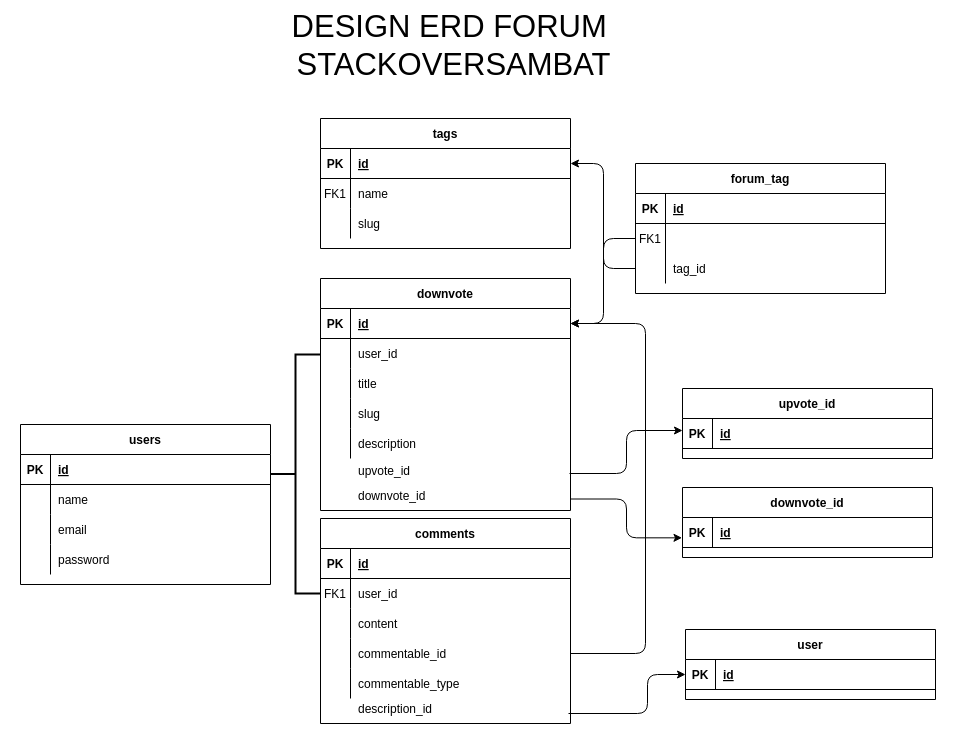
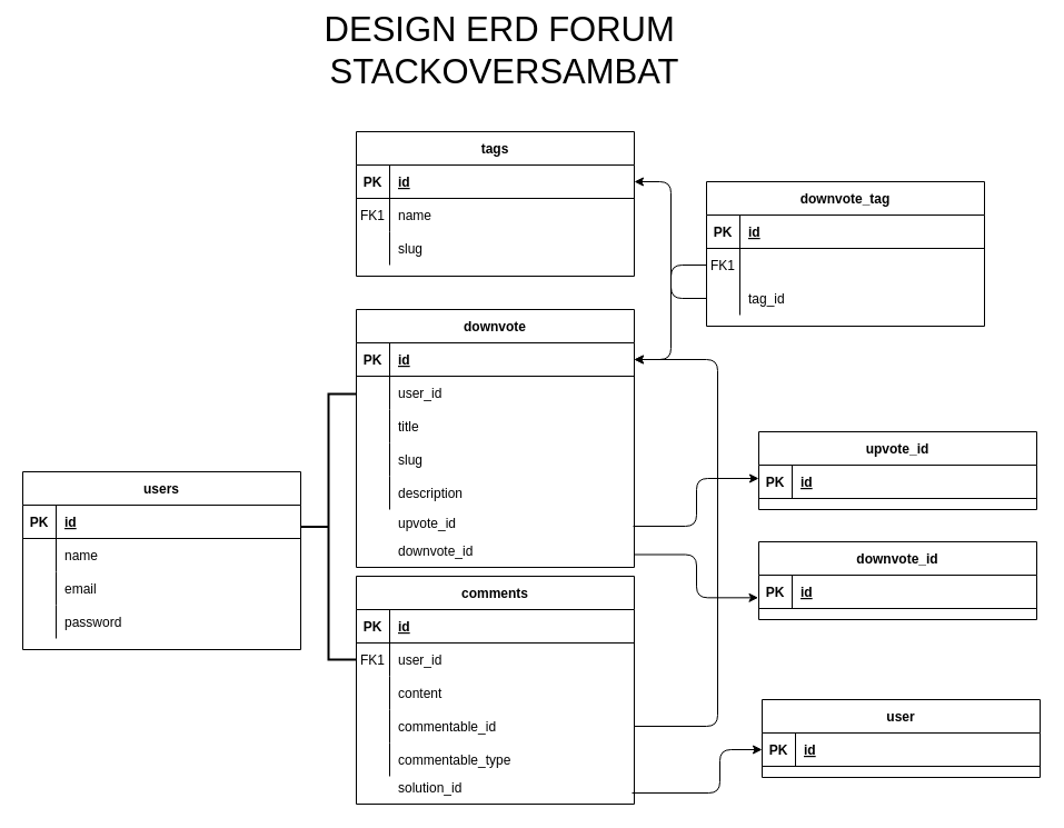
  <mxCell id="0" />
  <mxCell id="1" parent="0" />
  <mxCell id="2" value="&lt;font style=&quot;font-size: 31px&quot;&gt;DESIGN ERD FORUM&amp;nbsp;&lt;br&gt;STACKOVERSAMBAT&lt;/font&gt;" style="text;html=1;resizable=0;autosize=1;align=center;verticalAlign=middle;points=[];fillColor=none;strokeColor=none;rounded=0;" parent="1" vertex="1"><mxGeometry x="283" y="20" width="340" height="50" as="geometry" /></mxCell>
  <mxCell id="3" value="tags" style="shape=table;startSize=30;container=1;collapsible=1;childLayout=tableLayout;fixedRows=1;rowLines=0;fontStyle=1;align=center;resizeLast=1;" parent="1" vertex="1"><mxGeometry x="320" y="118" width="250" height="130" as="geometry" /></mxCell>
  <mxCell id="4" value="" style="shape=partialRectangle;collapsible=0;dropTarget=0;pointerEvents=0;fillColor=none;points=[[0,0.5],[1,0.5]];portConstraint=eastwest;top=0;left=0;right=0;bottom=1;" parent="3" vertex="1"><mxGeometry y="30" width="250" height="30" as="geometry" /></mxCell>
  <mxCell id="5" value="PK" style="shape=partialRectangle;overflow=hidden;connectable=0;fillColor=none;top=0;left=0;bottom=0;right=0;fontStyle=1;" parent="4" vertex="1"><mxGeometry width="30" height="30" as="geometry" /></mxCell>
  <mxCell id="6" value="id" style="shape=partialRectangle;overflow=hidden;connectable=0;fillColor=none;top=0;left=0;bottom=0;right=0;align=left;spacingLeft=6;fontStyle=5;" parent="4" vertex="1"><mxGeometry x="30" width="220" height="30" as="geometry" /></mxCell>
  <mxCell id="7" value="" style="shape=partialRectangle;collapsible=0;dropTarget=0;pointerEvents=0;fillColor=none;points=[[0,0.5],[1,0.5]];portConstraint=eastwest;top=0;left=0;right=0;bottom=0;" parent="3" vertex="1"><mxGeometry y="60" width="250" height="30" as="geometry" /></mxCell>
  <mxCell id="8" value="FK1" style="shape=partialRectangle;overflow=hidden;connectable=0;fillColor=none;top=0;left=0;bottom=0;right=0;" parent="7" vertex="1"><mxGeometry width="30" height="30" as="geometry" /></mxCell>
  <mxCell id="9" value="name" style="shape=partialRectangle;overflow=hidden;connectable=0;fillColor=none;top=0;left=0;bottom=0;right=0;align=left;spacingLeft=6;" parent="7" vertex="1"><mxGeometry x="30" width="220" height="30" as="geometry" /></mxCell>
  <mxCell id="10" value="" style="shape=partialRectangle;collapsible=0;dropTarget=0;pointerEvents=0;fillColor=none;points=[[0,0.5],[1,0.5]];portConstraint=eastwest;top=0;left=0;right=0;bottom=0;" parent="3" vertex="1"><mxGeometry y="90" width="250" height="30" as="geometry" /></mxCell>
  <mxCell id="11" value="" style="shape=partialRectangle;overflow=hidden;connectable=0;fillColor=none;top=0;left=0;bottom=0;right=0;" parent="10" vertex="1"><mxGeometry width="30" height="30" as="geometry" /></mxCell>
  <mxCell id="12" value="slug" style="shape=partialRectangle;overflow=hidden;connectable=0;fillColor=none;top=0;left=0;bottom=0;right=0;align=left;spacingLeft=6;" parent="10" vertex="1"><mxGeometry x="30" width="220" height="30" as="geometry" /></mxCell>
  <mxCell id="13" value="downvote" style="shape=table;startSize=30;container=1;collapsible=1;childLayout=tableLayout;fixedRows=1;rowLines=0;fontStyle=1;align=center;resizeLast=1;" parent="1" vertex="1"><mxGeometry x="320" y="278" width="250" height="232" as="geometry" /></mxCell>
  <mxCell id="14" value="" style="shape=partialRectangle;collapsible=0;dropTarget=0;pointerEvents=0;fillColor=none;points=[[0,0.5],[1,0.5]];portConstraint=eastwest;top=0;left=0;right=0;bottom=1;" parent="13" vertex="1"><mxGeometry y="30" width="250" height="30" as="geometry" /></mxCell>
  <mxCell id="15" value="PK" style="shape=partialRectangle;overflow=hidden;connectable=0;fillColor=none;top=0;left=0;bottom=0;right=0;fontStyle=1;" parent="14" vertex="1"><mxGeometry width="30" height="30" as="geometry" /></mxCell>
  <mxCell id="16" value="id" style="shape=partialRectangle;overflow=hidden;connectable=0;fillColor=none;top=0;left=0;bottom=0;right=0;align=left;spacingLeft=6;fontStyle=5;" parent="14" vertex="1"><mxGeometry x="30" width="220" height="30" as="geometry" /></mxCell>
  <mxCell id="17" value="" style="shape=partialRectangle;collapsible=0;dropTarget=0;pointerEvents=0;fillColor=none;points=[[0,0.5],[1,0.5]];portConstraint=eastwest;top=0;left=0;right=0;bottom=0;" parent="13" vertex="1"><mxGeometry y="60" width="250" height="30" as="geometry" /></mxCell>
  <mxCell id="18" value="" style="shape=partialRectangle;overflow=hidden;connectable=0;fillColor=none;top=0;left=0;bottom=0;right=0;" parent="17" vertex="1"><mxGeometry width="30" height="30" as="geometry" /></mxCell>
  <mxCell id="19" value="user_id" style="shape=partialRectangle;overflow=hidden;connectable=0;fillColor=none;top=0;left=0;bottom=0;right=0;align=left;spacingLeft=6;" parent="17" vertex="1"><mxGeometry x="30" width="220" height="30" as="geometry" /></mxCell>
  <mxCell id="20" style="shape=partialRectangle;collapsible=0;dropTarget=0;pointerEvents=0;fillColor=none;points=[[0,0.5],[1,0.5]];portConstraint=eastwest;top=0;left=0;right=0;bottom=0;" parent="13" vertex="1"><mxGeometry y="90" width="250" height="30" as="geometry" /></mxCell>
  <mxCell id="21" style="shape=partialRectangle;overflow=hidden;connectable=0;fillColor=none;top=0;left=0;bottom=0;right=0;" parent="20" vertex="1"><mxGeometry width="30" height="30" as="geometry" /></mxCell>
  <mxCell id="22" value="title" style="shape=partialRectangle;overflow=hidden;connectable=0;fillColor=none;top=0;left=0;bottom=0;right=0;align=left;spacingLeft=6;" parent="20" vertex="1"><mxGeometry x="30" width="220" height="30" as="geometry" /></mxCell>
  <mxCell id="23" style="shape=partialRectangle;collapsible=0;dropTarget=0;pointerEvents=0;fillColor=none;points=[[0,0.5],[1,0.5]];portConstraint=eastwest;top=0;left=0;right=0;bottom=0;" parent="13" vertex="1"><mxGeometry y="120" width="250" height="30" as="geometry" /></mxCell>
  <mxCell id="24" style="shape=partialRectangle;overflow=hidden;connectable=0;fillColor=none;top=0;left=0;bottom=0;right=0;" parent="23" vertex="1"><mxGeometry width="30" height="30" as="geometry" /></mxCell>
  <mxCell id="25" value="slug" style="shape=partialRectangle;overflow=hidden;connectable=0;fillColor=none;top=0;left=0;bottom=0;right=0;align=left;spacingLeft=6;" parent="23" vertex="1"><mxGeometry x="30" width="220" height="30" as="geometry" /></mxCell>
  <mxCell id="26" style="shape=partialRectangle;collapsible=0;dropTarget=0;pointerEvents=0;fillColor=none;points=[[0,0.5],[1,0.5]];portConstraint=eastwest;top=0;left=0;right=0;bottom=0;" parent="13" vertex="1"><mxGeometry y="150" width="250" height="30" as="geometry" /></mxCell>
  <mxCell id="27" style="shape=partialRectangle;overflow=hidden;connectable=0;fillColor=none;top=0;left=0;bottom=0;right=0;" parent="26" vertex="1"><mxGeometry width="30" height="30" as="geometry" /></mxCell>
  <mxCell id="28" value="description" style="shape=partialRectangle;overflow=hidden;connectable=0;fillColor=none;top=0;left=0;bottom=0;right=0;align=left;spacingLeft=6;" parent="26" vertex="1"><mxGeometry x="30" width="220" height="30" as="geometry" /></mxCell>
  <mxCell id="29" value="comments" style="shape=table;startSize=30;container=1;collapsible=1;childLayout=tableLayout;fixedRows=1;rowLines=0;fontStyle=1;align=center;resizeLast=1;" parent="1" vertex="1"><mxGeometry x="320" y="518" width="250" height="205" as="geometry" /></mxCell>
  <mxCell id="30" value="" style="shape=partialRectangle;collapsible=0;dropTarget=0;pointerEvents=0;fillColor=none;points=[[0,0.5],[1,0.5]];portConstraint=eastwest;top=0;left=0;right=0;bottom=1;" parent="29" vertex="1"><mxGeometry y="30" width="250" height="30" as="geometry" /></mxCell>
  <mxCell id="31" value="PK" style="shape=partialRectangle;overflow=hidden;connectable=0;fillColor=none;top=0;left=0;bottom=0;right=0;fontStyle=1;" parent="30" vertex="1"><mxGeometry width="30" height="30" as="geometry" /></mxCell>
  <mxCell id="32" value="id" style="shape=partialRectangle;overflow=hidden;connectable=0;fillColor=none;top=0;left=0;bottom=0;right=0;align=left;spacingLeft=6;fontStyle=5;" parent="30" vertex="1"><mxGeometry x="30" width="220" height="30" as="geometry" /></mxCell>
  <mxCell id="33" value="" style="shape=partialRectangle;collapsible=0;dropTarget=0;pointerEvents=0;fillColor=none;points=[[0,0.5],[1,0.5]];portConstraint=eastwest;top=0;left=0;right=0;bottom=0;" parent="29" vertex="1"><mxGeometry y="60" width="250" height="30" as="geometry" /></mxCell>
  <mxCell id="34" value="FK1" style="shape=partialRectangle;overflow=hidden;connectable=0;fillColor=none;top=0;left=0;bottom=0;right=0;" parent="33" vertex="1"><mxGeometry width="30" height="30" as="geometry" /></mxCell>
  <mxCell id="35" value="user_id" style="shape=partialRectangle;overflow=hidden;connectable=0;fillColor=none;top=0;left=0;bottom=0;right=0;align=left;spacingLeft=6;" parent="33" vertex="1"><mxGeometry x="30" width="220" height="30" as="geometry" /></mxCell>
  <mxCell id="36" value="" style="shape=partialRectangle;collapsible=0;dropTarget=0;pointerEvents=0;fillColor=none;points=[[0,0.5],[1,0.5]];portConstraint=eastwest;top=0;left=0;right=0;bottom=0;" parent="29" vertex="1"><mxGeometry y="90" width="250" height="30" as="geometry" /></mxCell>
  <mxCell id="37" value="" style="shape=partialRectangle;overflow=hidden;connectable=0;fillColor=none;top=0;left=0;bottom=0;right=0;" parent="36" vertex="1"><mxGeometry width="30" height="30" as="geometry" /></mxCell>
  <mxCell id="38" value="content" style="shape=partialRectangle;overflow=hidden;connectable=0;fillColor=none;top=0;left=0;bottom=0;right=0;align=left;spacingLeft=6;" parent="36" vertex="1"><mxGeometry x="30" width="220" height="30" as="geometry" /></mxCell>
  <mxCell id="39" style="shape=partialRectangle;collapsible=0;dropTarget=0;pointerEvents=0;fillColor=none;points=[[0,0.5],[1,0.5]];portConstraint=eastwest;top=0;left=0;right=0;bottom=0;" parent="29" vertex="1"><mxGeometry y="120" width="250" height="30" as="geometry" /></mxCell>
  <mxCell id="40" style="shape=partialRectangle;overflow=hidden;connectable=0;fillColor=none;top=0;left=0;bottom=0;right=0;" parent="39" vertex="1"><mxGeometry width="30" height="30" as="geometry" /></mxCell>
  <mxCell id="41" value="commentable_id" style="shape=partialRectangle;overflow=hidden;connectable=0;fillColor=none;top=0;left=0;bottom=0;right=0;align=left;spacingLeft=6;" parent="39" vertex="1"><mxGeometry x="30" width="220" height="30" as="geometry" /></mxCell>
  <mxCell id="42" style="shape=partialRectangle;collapsible=0;dropTarget=0;pointerEvents=0;fillColor=none;points=[[0,0.5],[1,0.5]];portConstraint=eastwest;top=0;left=0;right=0;bottom=0;" parent="29" vertex="1"><mxGeometry y="150" width="250" height="30" as="geometry" /></mxCell>
  <mxCell id="43" style="shape=partialRectangle;overflow=hidden;connectable=0;fillColor=none;top=0;left=0;bottom=0;right=0;" parent="42" vertex="1"><mxGeometry width="30" height="30" as="geometry" /></mxCell>
  <mxCell id="44" value="commentable_type" style="shape=partialRectangle;overflow=hidden;connectable=0;fillColor=none;top=0;left=0;bottom=0;right=0;align=left;spacingLeft=6;" parent="42" vertex="1"><mxGeometry x="30" width="220" height="30" as="geometry" /></mxCell>
  <mxCell id="45" value="" style="strokeWidth=2;html=1;shape=mxgraph.flowchart.annotation_2;align=left;labelPosition=right;pointerEvents=1;" vertex="1" parent="1"><mxGeometry x="270" y="354" width="50" height="239" as="geometry" /></mxCell>
  <mxCell id="46" value="users" style="shape=table;startSize=30;container=1;collapsible=1;childLayout=tableLayout;fixedRows=1;rowLines=0;fontStyle=1;align=center;resizeLast=1;" parent="1" vertex="1"><mxGeometry x="20" y="424" width="250" height="160" as="geometry" /></mxCell>
  <mxCell id="47" value="" style="shape=partialRectangle;collapsible=0;dropTarget=0;pointerEvents=0;fillColor=none;points=[[0,0.5],[1,0.5]];portConstraint=eastwest;top=0;left=0;right=0;bottom=1;" parent="46" vertex="1"><mxGeometry y="30" width="250" height="30" as="geometry" /></mxCell>
  <mxCell id="48" value="PK" style="shape=partialRectangle;overflow=hidden;connectable=0;fillColor=none;top=0;left=0;bottom=0;right=0;fontStyle=1;" parent="47" vertex="1"><mxGeometry width="30" height="30" as="geometry" /></mxCell>
  <mxCell id="49" value="id" style="shape=partialRectangle;overflow=hidden;connectable=0;fillColor=none;top=0;left=0;bottom=0;right=0;align=left;spacingLeft=6;fontStyle=5;" parent="47" vertex="1"><mxGeometry x="30" width="220" height="30" as="geometry" /></mxCell>
  <mxCell id="50" value="" style="shape=partialRectangle;collapsible=0;dropTarget=0;pointerEvents=0;fillColor=none;points=[[0,0.5],[1,0.5]];portConstraint=eastwest;top=0;left=0;right=0;bottom=0;" parent="46" vertex="1"><mxGeometry y="60" width="250" height="30" as="geometry" /></mxCell>
  <mxCell id="51" value="" style="shape=partialRectangle;overflow=hidden;connectable=0;fillColor=none;top=0;left=0;bottom=0;right=0;" parent="50" vertex="1"><mxGeometry width="30" height="30" as="geometry" /></mxCell>
  <mxCell id="52" value="name" style="shape=partialRectangle;overflow=hidden;connectable=0;fillColor=none;top=0;left=0;bottom=0;right=0;align=left;spacingLeft=6;" parent="50" vertex="1"><mxGeometry x="30" width="220" height="30" as="geometry" /></mxCell>
  <mxCell id="53" value="" style="shape=partialRectangle;collapsible=0;dropTarget=0;pointerEvents=0;fillColor=none;points=[[0,0.5],[1,0.5]];portConstraint=eastwest;top=0;left=0;right=0;bottom=0;" parent="46" vertex="1"><mxGeometry y="90" width="250" height="30" as="geometry" /></mxCell>
  <mxCell id="54" value="" style="shape=partialRectangle;overflow=hidden;connectable=0;fillColor=none;top=0;left=0;bottom=0;right=0;" parent="53" vertex="1"><mxGeometry width="30" height="30" as="geometry" /></mxCell>
  <mxCell id="55" value="email" style="shape=partialRectangle;overflow=hidden;connectable=0;fillColor=none;top=0;left=0;bottom=0;right=0;align=left;spacingLeft=6;" parent="53" vertex="1"><mxGeometry x="30" width="220" height="30" as="geometry" /></mxCell>
  <mxCell id="56" style="shape=partialRectangle;collapsible=0;dropTarget=0;pointerEvents=0;fillColor=none;points=[[0,0.5],[1,0.5]];portConstraint=eastwest;top=0;left=0;right=0;bottom=0;" parent="46" vertex="1"><mxGeometry y="120" width="250" height="30" as="geometry" /></mxCell>
  <mxCell id="57" style="shape=partialRectangle;overflow=hidden;connectable=0;fillColor=none;top=0;left=0;bottom=0;right=0;" parent="56" vertex="1"><mxGeometry width="30" height="30" as="geometry" /></mxCell>
  <mxCell id="58" value="password" style="shape=partialRectangle;overflow=hidden;connectable=0;fillColor=none;top=0;left=0;bottom=0;right=0;align=left;spacingLeft=6;" parent="56" vertex="1"><mxGeometry x="30" width="220" height="30" as="geometry" /></mxCell>
  <mxCell id="59" value="" style="edgeStyle=elbowEdgeStyle;elbow=horizontal;endArrow=classic;html=1;entryX=1;entryY=0.5;entryDx=0;entryDy=0;exitX=0;exitY=0.5;exitDx=0;exitDy=0;" edge="1" parent="1" source="67" target="4"><mxGeometry width="50" height="50" relative="1" as="geometry"><mxPoint x="576" y="282" as="sourcePoint" /><mxPoint x="626" y="232" as="targetPoint" /></mxGeometry></mxCell>
  <mxCell id="60" value="" style="edgeStyle=elbowEdgeStyle;elbow=horizontal;endArrow=classic;html=1;entryX=1;entryY=0.5;entryDx=0;entryDy=0;exitX=0;exitY=0.5;exitDx=0;exitDy=0;" edge="1" parent="1" source="65" target="14"><mxGeometry width="50" height="50" relative="1" as="geometry"><mxPoint x="592" y="404" as="sourcePoint" /><mxPoint x="642" y="354" as="targetPoint" /></mxGeometry></mxCell>
- <mxCell id="61" value="forum_tag" style="shape=table;startSize=30;container=1;collapsible=1;childLayout=tableLayout;fixedRows=1;rowLines=0;fontStyle=1;align=center;resizeLast=1;" parent="1" vertex="1"><mxGeometry x="635" y="163" width="250" height="130" as="geometry" /></mxCell>
+ <mxCell id="61" value="downvote_tag" style="shape=table;startSize=30;container=1;collapsible=1;childLayout=tableLayout;fixedRows=1;rowLines=0;fontStyle=1;align=center;resizeLast=1;" parent="1" vertex="1"><mxGeometry x="635" y="163" width="250" height="130" as="geometry" /></mxCell>
  <mxCell id="62" value="" style="shape=partialRectangle;collapsible=0;dropTarget=0;pointerEvents=0;fillColor=none;points=[[0,0.5],[1,0.5]];portConstraint=eastwest;top=0;left=0;right=0;bottom=1;" parent="61" vertex="1"><mxGeometry y="30" width="250" height="30" as="geometry" /></mxCell>
  <mxCell id="63" value="PK" style="shape=partialRectangle;overflow=hidden;connectable=0;fillColor=none;top=0;left=0;bottom=0;right=0;fontStyle=1;" parent="62" vertex="1"><mxGeometry width="30" height="30" as="geometry" /></mxCell>
  <mxCell id="64" value="id" style="shape=partialRectangle;overflow=hidden;connectable=0;fillColor=none;top=0;left=0;bottom=0;right=0;align=left;spacingLeft=6;fontStyle=5;" parent="62" vertex="1"><mxGeometry x="30" width="220" height="30" as="geometry" /></mxCell>
  <mxCell id="65" value="" style="shape=partialRectangle;collapsible=0;dropTarget=0;pointerEvents=0;fillColor=none;points=[[0,0.5],[1,0.5]];portConstraint=eastwest;top=0;left=0;right=0;bottom=0;" parent="61" vertex="1"><mxGeometry y="60" width="250" height="30" as="geometry" /></mxCell>
  <mxCell id="66" value="FK1" style="shape=partialRectangle;overflow=hidden;connectable=0;fillColor=none;top=0;left=0;bottom=0;right=0;" parent="65" vertex="1"><mxGeometry width="30" height="30" as="geometry" /></mxCell>
  <mxCell id="67" value="" style="shape=partialRectangle;collapsible=0;dropTarget=0;pointerEvents=0;fillColor=none;points=[[0,0.5],[1,0.5]];portConstraint=eastwest;top=0;left=0;right=0;bottom=0;" parent="61" vertex="1"><mxGeometry y="90" width="250" height="30" as="geometry" /></mxCell>
  <mxCell id="68" value="" style="shape=partialRectangle;overflow=hidden;connectable=0;fillColor=none;top=0;left=0;bottom=0;right=0;" parent="67" vertex="1"><mxGeometry width="30" height="30" as="geometry" /></mxCell>
  <mxCell id="69" value="tag_id" style="shape=partialRectangle;overflow=hidden;connectable=0;fillColor=none;top=0;left=0;bottom=0;right=0;align=left;spacingLeft=6;" parent="67" vertex="1"><mxGeometry x="30" width="220" height="30" as="geometry" /></mxCell>
  <mxCell id="70" value="" style="edgeStyle=elbowEdgeStyle;elbow=horizontal;endArrow=classic;html=1;entryX=1;entryY=0.5;entryDx=0;entryDy=0;exitX=1;exitY=0.5;exitDx=0;exitDy=0;" edge="1" parent="1" source="39" target="14"><mxGeometry width="50" height="50" relative="1" as="geometry"><mxPoint x="570" y="593" as="sourcePoint" /><mxPoint x="503" y="415" as="targetPoint" /><Array as="points"><mxPoint x="645" y="479" /></Array></mxGeometry></mxCell>
  <mxCell id="71" value="upvote_id" style="shape=partialRectangle;overflow=hidden;connectable=0;fillColor=none;top=0;left=0;bottom=0;right=0;align=left;spacingLeft=6;" vertex="1" parent="1"><mxGeometry x="350" y="455" width="220" height="30" as="geometry" /></mxCell>
  <mxCell id="72" value="" style="edgeStyle=elbowEdgeStyle;elbow=horizontal;endArrow=classic;html=1;entryX=0;entryY=0.5;entryDx=0;entryDy=0;" edge="1" parent="1" target="77"><mxGeometry width="50" height="50" relative="1" as="geometry"><mxPoint x="568" y="713" as="sourcePoint" /><mxPoint x="634" y="662.5" as="targetPoint" /><Array as="points"><mxPoint x="647" y="671" /></Array></mxGeometry></mxCell>
- <mxCell id="73" value="description_id" style="shape=partialRectangle;overflow=hidden;connectable=0;fillColor=none;top=0;left=0;bottom=0;right=0;align=left;spacingLeft=6;" vertex="1" parent="1"><mxGeometry x="350" y="693" width="220" height="30" as="geometry" /></mxCell>
+ <mxCell id="73" value="solution_id" style="shape=partialRectangle;overflow=hidden;connectable=0;fillColor=none;top=0;left=0;bottom=0;right=0;align=left;spacingLeft=6;" vertex="1" parent="1"><mxGeometry x="350" y="693" width="220" height="30" as="geometry" /></mxCell>
  <mxCell id="74" value="downvote_id" style="shape=partialRectangle;overflow=hidden;connectable=0;fillColor=none;top=0;left=0;bottom=0;right=0;align=left;spacingLeft=6;" vertex="1" parent="1"><mxGeometry x="350" y="480" width="220" height="30" as="geometry" /></mxCell>
  <mxCell id="75" value="" style="edgeStyle=elbowEdgeStyle;elbow=horizontal;endArrow=classic;html=1;entryX=0;entryY=0.4;entryDx=0;entryDy=0;entryPerimeter=0;" edge="1" parent="1" target="86"><mxGeometry width="50" height="50" relative="1" as="geometry"><mxPoint x="569" y="473" as="sourcePoint" /><mxPoint x="685" y="409" as="targetPoint" /></mxGeometry></mxCell>
  <mxCell id="76" value="user" style="shape=table;startSize=30;container=1;collapsible=1;childLayout=tableLayout;fixedRows=1;rowLines=0;fontStyle=1;align=center;resizeLast=1;" parent="1" vertex="1"><mxGeometry x="685" y="629" width="250" height="70" as="geometry" /></mxCell>
  <mxCell id="77" value="" style="shape=partialRectangle;collapsible=0;dropTarget=0;pointerEvents=0;fillColor=none;points=[[0,0.5],[1,0.5]];portConstraint=eastwest;top=0;left=0;right=0;bottom=1;" parent="76" vertex="1"><mxGeometry y="30" width="250" height="30" as="geometry" /></mxCell>
  <mxCell id="78" value="PK" style="shape=partialRectangle;overflow=hidden;connectable=0;fillColor=none;top=0;left=0;bottom=0;right=0;fontStyle=1;" parent="77" vertex="1"><mxGeometry width="30" height="30" as="geometry" /></mxCell>
  <mxCell id="79" value="id" style="shape=partialRectangle;overflow=hidden;connectable=0;fillColor=none;top=0;left=0;bottom=0;right=0;align=left;spacingLeft=6;fontStyle=5;" parent="77" vertex="1"><mxGeometry x="30" width="220" height="30" as="geometry" /></mxCell>
  <mxCell id="80" value="" style="edgeStyle=elbowEdgeStyle;elbow=horizontal;endArrow=classic;html=1;entryX=-0.002;entryY=0.678;entryDx=0;entryDy=0;entryPerimeter=0;" edge="1" parent="1" target="82"><mxGeometry width="50" height="50" relative="1" as="geometry"><mxPoint x="570" y="498.5" as="sourcePoint" /><mxPoint x="620" y="448.5" as="targetPoint" /></mxGeometry></mxCell>
  <mxCell id="81" value="downvote_id" style="shape=table;startSize=30;container=1;collapsible=1;childLayout=tableLayout;fixedRows=1;rowLines=0;fontStyle=1;align=center;resizeLast=1;" vertex="1" parent="1"><mxGeometry x="682" y="487" width="250" height="70" as="geometry" /></mxCell>
  <mxCell id="82" value="" style="shape=partialRectangle;collapsible=0;dropTarget=0;pointerEvents=0;fillColor=none;points=[[0,0.5],[1,0.5]];portConstraint=eastwest;top=0;left=0;right=0;bottom=1;" vertex="1" parent="81"><mxGeometry y="30" width="250" height="30" as="geometry" /></mxCell>
  <mxCell id="83" value="PK" style="shape=partialRectangle;overflow=hidden;connectable=0;fillColor=none;top=0;left=0;bottom=0;right=0;fontStyle=1;" vertex="1" parent="82"><mxGeometry width="30" height="30" as="geometry" /></mxCell>
  <mxCell id="84" value="id" style="shape=partialRectangle;overflow=hidden;connectable=0;fillColor=none;top=0;left=0;bottom=0;right=0;align=left;spacingLeft=6;fontStyle=5;" vertex="1" parent="82"><mxGeometry x="30" width="220" height="30" as="geometry" /></mxCell>
  <mxCell id="85" value="upvote_id" style="shape=table;startSize=30;container=1;collapsible=1;childLayout=tableLayout;fixedRows=1;rowLines=0;fontStyle=1;align=center;resizeLast=1;" vertex="1" parent="1"><mxGeometry x="682" y="388" width="250" height="70" as="geometry" /></mxCell>
  <mxCell id="86" value="" style="shape=partialRectangle;collapsible=0;dropTarget=0;pointerEvents=0;fillColor=none;points=[[0,0.5],[1,0.5]];portConstraint=eastwest;top=0;left=0;right=0;bottom=1;" vertex="1" parent="85"><mxGeometry y="30" width="250" height="30" as="geometry" /></mxCell>
  <mxCell id="87" value="PK" style="shape=partialRectangle;overflow=hidden;connectable=0;fillColor=none;top=0;left=0;bottom=0;right=0;fontStyle=1;" vertex="1" parent="86"><mxGeometry width="30" height="30" as="geometry" /></mxCell>
  <mxCell id="88" value="id" style="shape=partialRectangle;overflow=hidden;connectable=0;fillColor=none;top=0;left=0;bottom=0;right=0;align=left;spacingLeft=6;fontStyle=5;" vertex="1" parent="86"><mxGeometry x="30" width="220" height="30" as="geometry" /></mxCell>
